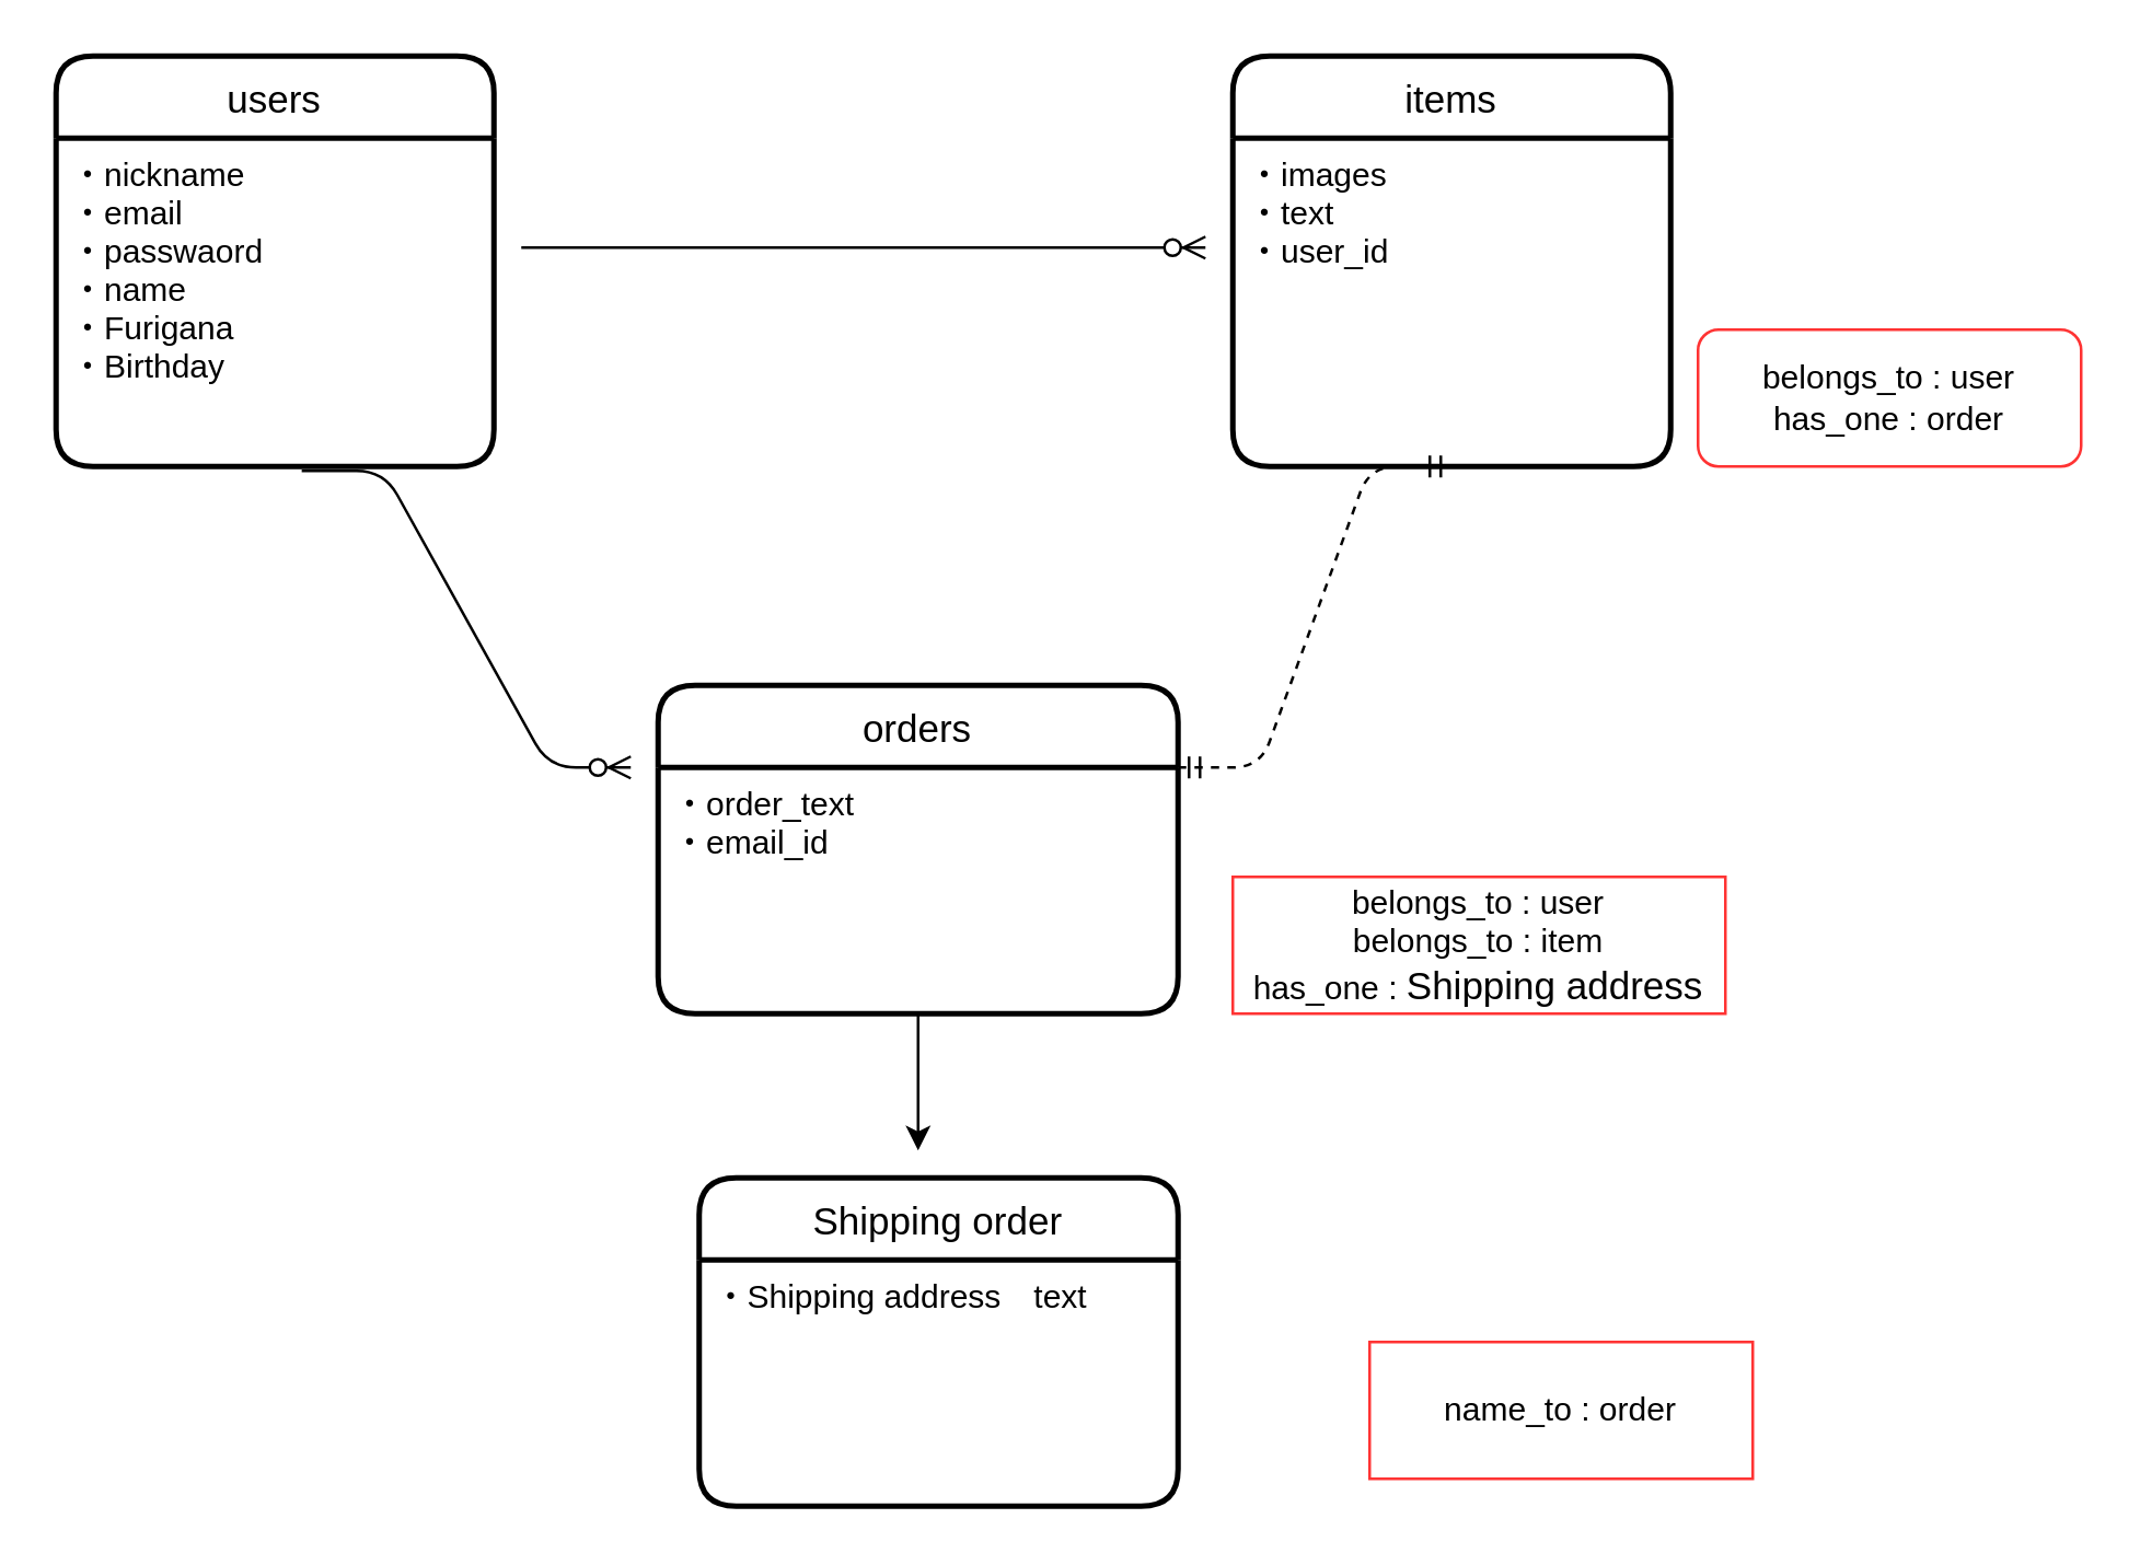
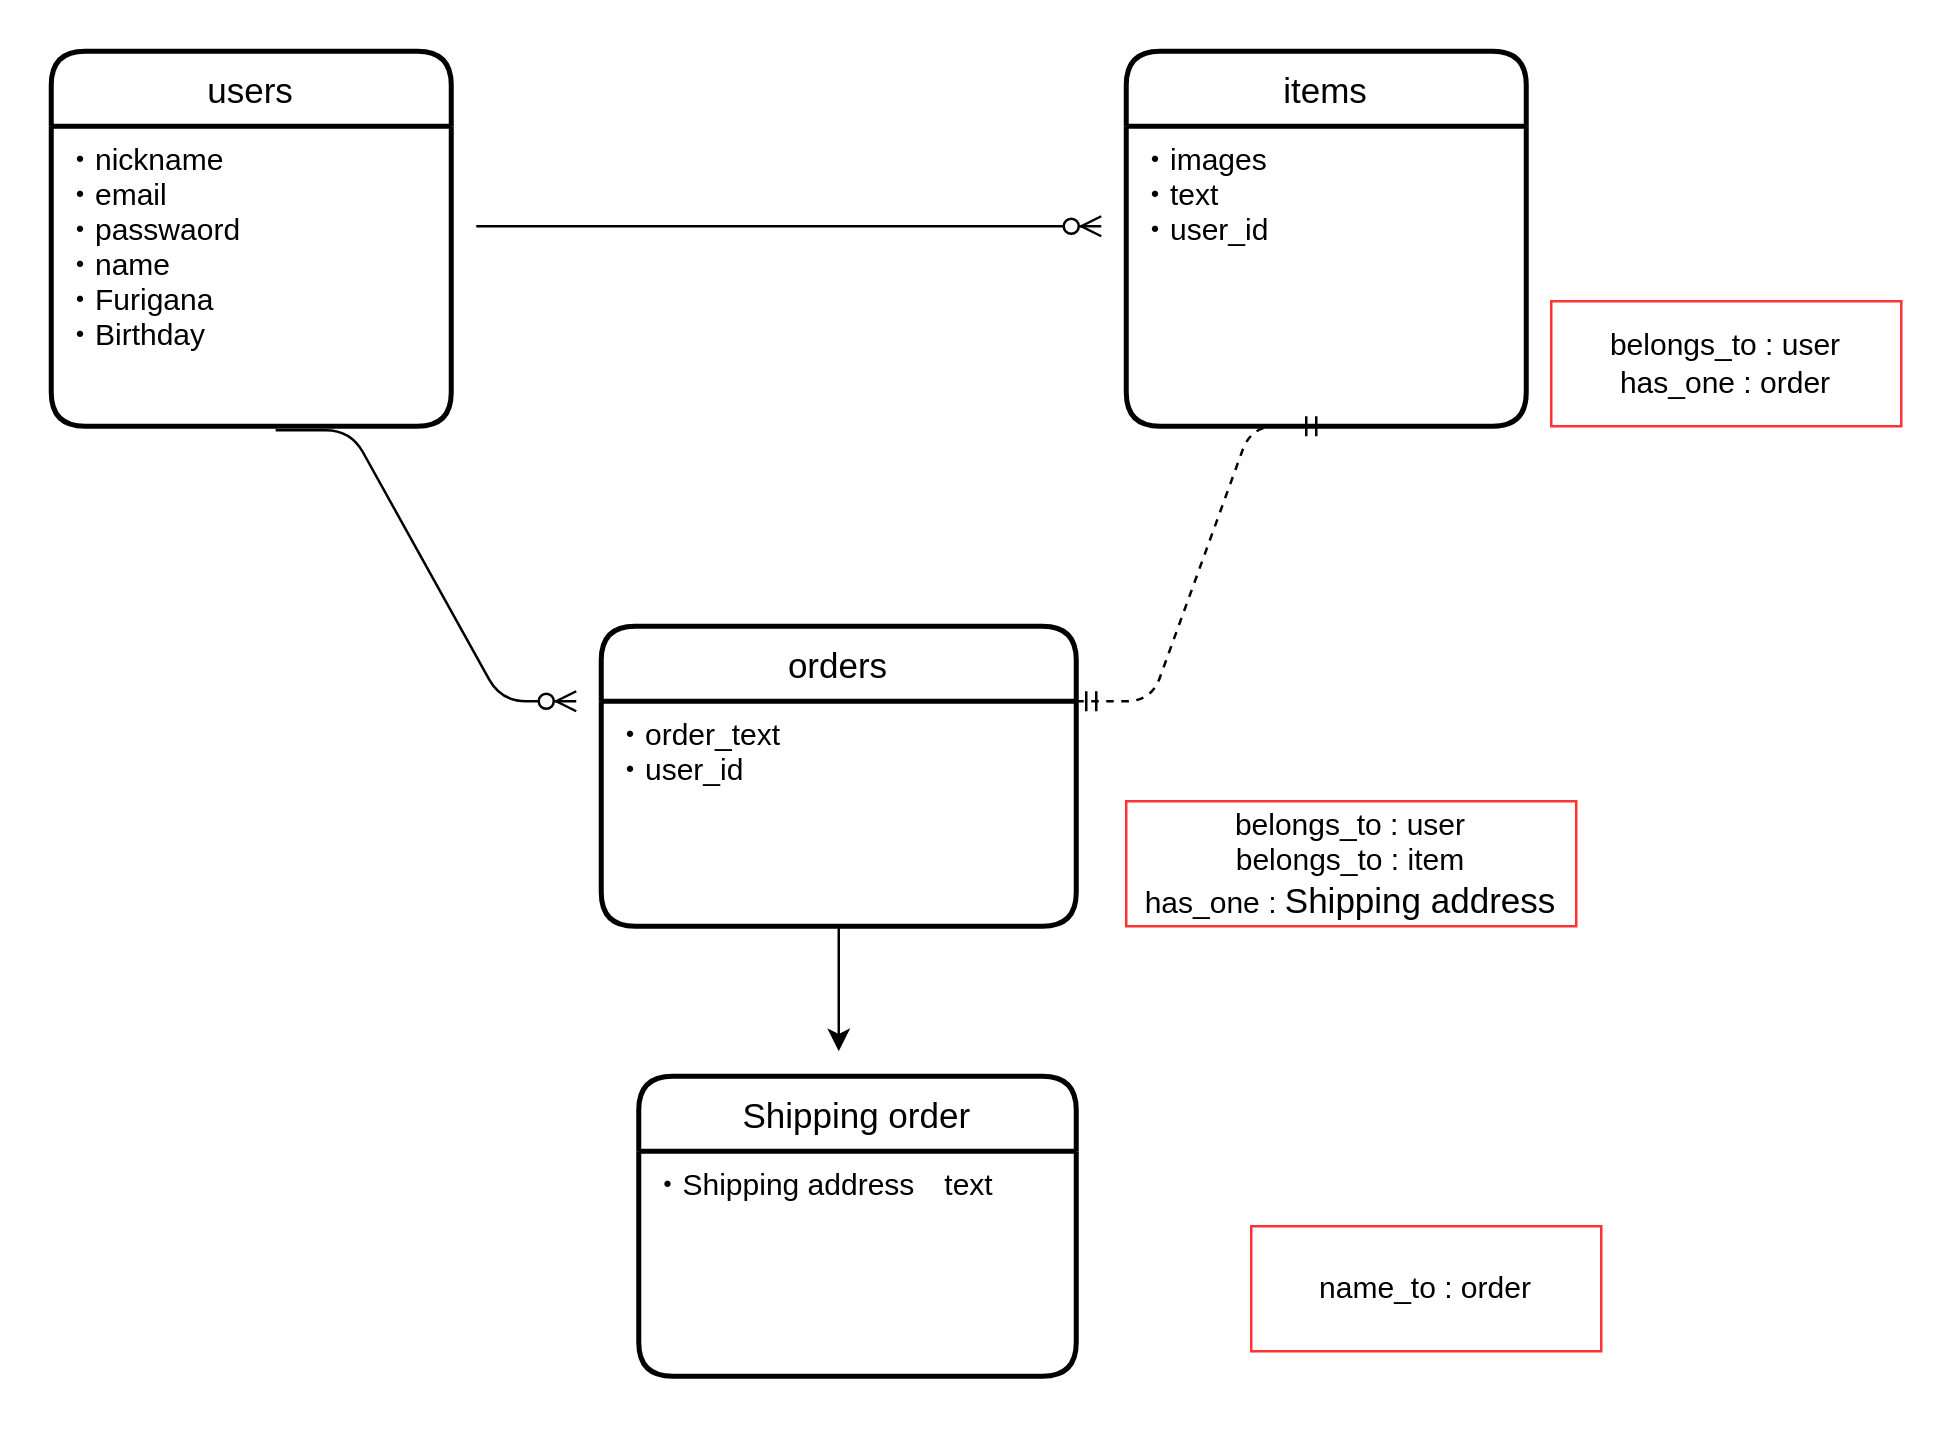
  <mxCell id="0" />
  <mxCell id="1" parent="0" />
  <mxCell id="2" value="" style="edgeStyle=entityRelationEdgeStyle;fontSize=12;html=1;endArrow=ERzeroToMany;endFill=1;" parent="1" edge="1"><mxGeometry width="100" height="100" relative="1" as="geometry"><mxPoint x="190" y="90" as="sourcePoint" /><mxPoint x="440" y="90" as="targetPoint" /></mxGeometry></mxCell>
  <mxCell id="3" value="" style="edgeStyle=entityRelationEdgeStyle;fontSize=12;html=1;endArrow=ERzeroToMany;endFill=1;exitX=0.561;exitY=1.013;exitDx=0;exitDy=0;exitPerimeter=0;" parent="1" source="6" edge="1"><mxGeometry width="100" height="100" relative="1" as="geometry"><mxPoint x="110" y="180" as="sourcePoint" /><mxPoint x="230" y="280" as="targetPoint" /></mxGeometry></mxCell>
  <mxCell id="4" value="" style="edgeStyle=entityRelationEdgeStyle;fontSize=12;html=1;endArrow=ERmandOne;startArrow=ERmandOne;entryX=0.5;entryY=1;entryDx=0;entryDy=0;exitX=1;exitY=0;exitDx=0;exitDy=0;dashed=1;" parent="1" source="9" target="11" edge="1"><mxGeometry width="100" height="100" relative="1" as="geometry"><mxPoint x="450" y="317" as="sourcePoint" /><mxPoint x="502.6" y="160" as="targetPoint" /></mxGeometry></mxCell>
  <mxCell id="5" value="users" style="swimlane;childLayout=stackLayout;horizontal=1;startSize=30;horizontalStack=0;rounded=1;fontSize=14;fontStyle=0;strokeWidth=2;resizeParent=0;resizeLast=1;shadow=0;dashed=0;align=center;" parent="1" vertex="1"><mxGeometry x="20" y="20" width="160" height="150" as="geometry" /></mxCell>
  <mxCell id="6" value="・nickname&#10;・email&#10;・passwaord&#10;・name&#10;・Furigana&#10;・Birthday&#10;&#10;&#10;" style="align=left;strokeColor=none;fillColor=none;spacingLeft=4;fontSize=12;verticalAlign=top;resizable=0;rotatable=0;part=1;" parent="5" vertex="1"><mxGeometry y="30" width="160" height="120" as="geometry" /></mxCell>
  <mxCell id="7" style="edgeStyle=none;rounded=0;orthogonalLoop=1;jettySize=auto;html=1;exitX=0.5;exitY=1;exitDx=0;exitDy=0;" parent="5" source="6" target="6" edge="1"><mxGeometry relative="1" as="geometry"><Array as="points"><mxPoint x="80" y="150" /></Array></mxGeometry></mxCell>
  <mxCell id="8" value="orders" style="swimlane;childLayout=stackLayout;horizontal=1;startSize=30;horizontalStack=0;rounded=1;fontSize=14;fontStyle=0;strokeWidth=2;resizeParent=0;resizeLast=1;shadow=0;dashed=0;align=center;" parent="1" vertex="1"><mxGeometry x="240" y="250" width="190" height="120" as="geometry" /></mxCell>
- <mxCell id="9" value="・order_text&#10;・email_id&#10;&#10;" style="align=left;strokeColor=none;fillColor=none;spacingLeft=4;fontSize=12;verticalAlign=top;resizable=0;rotatable=0;part=1;" parent="8" vertex="1"><mxGeometry y="30" width="190" height="90" as="geometry" /></mxCell>
+ <mxCell id="9" value="・order_text&#10;・user_id&#10;&#10;" style="align=left;strokeColor=none;fillColor=none;spacingLeft=4;fontSize=12;verticalAlign=top;resizable=0;rotatable=0;part=1;" parent="8" vertex="1"><mxGeometry y="30" width="190" height="90" as="geometry" /></mxCell>
  <mxCell id="10" value="items" style="swimlane;childLayout=stackLayout;horizontal=1;startSize=30;horizontalStack=0;rounded=1;fontSize=14;fontStyle=0;strokeWidth=2;resizeParent=0;resizeLast=1;shadow=0;dashed=0;align=center;" parent="1" vertex="1"><mxGeometry x="450" y="20" width="160" height="150" as="geometry" /></mxCell>
  <mxCell id="11" value="・images&#10;・text&#10;・user_id&#10;&#10;" style="align=left;strokeColor=none;fillColor=none;spacingLeft=4;fontSize=12;verticalAlign=top;resizable=0;rotatable=0;part=1;" parent="10" vertex="1"><mxGeometry y="30" width="160" height="120" as="geometry" /></mxCell>
- <mxCell id="12" value="belongs_to : user&lt;br&gt;has_one : order" style="whiteSpace=wrap;html=1;align=center;labelBorderColor=none;strokeColor=#FF3333;rounded=1;" parent="1" vertex="1"><mxGeometry x="620" y="120" width="140" height="50" as="geometry" /></mxCell>
+ <mxCell id="12" value="belongs_to : user&lt;br&gt;has_one : order" style="whiteSpace=wrap;html=1;align=center;labelBorderColor=none;strokeColor=#FF3333;" parent="1" vertex="1"><mxGeometry x="620" y="120" width="140" height="50" as="geometry" /></mxCell>
  <mxCell id="13" style="edgeStyle=orthogonalEdgeStyle;rounded=0;orthogonalLoop=1;jettySize=auto;html=1;exitX=1;exitY=0.5;exitDx=0;exitDy=0;" edge="1" parent="1" source="14"><mxGeometry relative="1" as="geometry"><mxPoint x="600" y="345" as="targetPoint" /></mxGeometry></mxCell>
  <mxCell id="14" value="belongs_to : user&lt;br&gt;belongs_to : item&lt;br&gt;has_one :&amp;nbsp;&lt;span style=&quot;font-size: 14px&quot;&gt;Shipping address&lt;/span&gt;" style="whiteSpace=wrap;html=1;align=center;labelBorderColor=none;strokeColor=#FF3333;" parent="1" vertex="1"><mxGeometry x="450" y="320" width="180" height="50" as="geometry" /></mxCell>
  <mxCell id="15" value="Shipping order" style="swimlane;childLayout=stackLayout;horizontal=1;startSize=30;horizontalStack=0;rounded=1;fontSize=14;fontStyle=0;strokeWidth=2;resizeParent=0;resizeLast=1;shadow=0;dashed=0;align=center;" vertex="1" parent="1"><mxGeometry x="255" y="430" width="175" height="120" as="geometry" /></mxCell>
  <mxCell id="16" value="・Shipping address　text" style="align=left;strokeColor=none;fillColor=none;spacingLeft=4;fontSize=12;verticalAlign=top;resizable=0;rotatable=0;part=1;" vertex="1" parent="15"><mxGeometry y="30" width="175" height="90" as="geometry" /></mxCell>
  <mxCell id="17" style="edgeStyle=orthogonalEdgeStyle;rounded=0;orthogonalLoop=1;jettySize=auto;html=1;exitX=0.5;exitY=1;exitDx=0;exitDy=0;" edge="1" parent="1" source="9"><mxGeometry relative="1" as="geometry"><mxPoint x="335" y="420" as="targetPoint" /></mxGeometry></mxCell>
  <mxCell id="18" value="name_to : order" style="whiteSpace=wrap;html=1;align=center;labelBorderColor=none;strokeColor=#FF3333;" vertex="1" parent="1"><mxGeometry x="500" y="490" width="140" height="50" as="geometry" /></mxCell>
